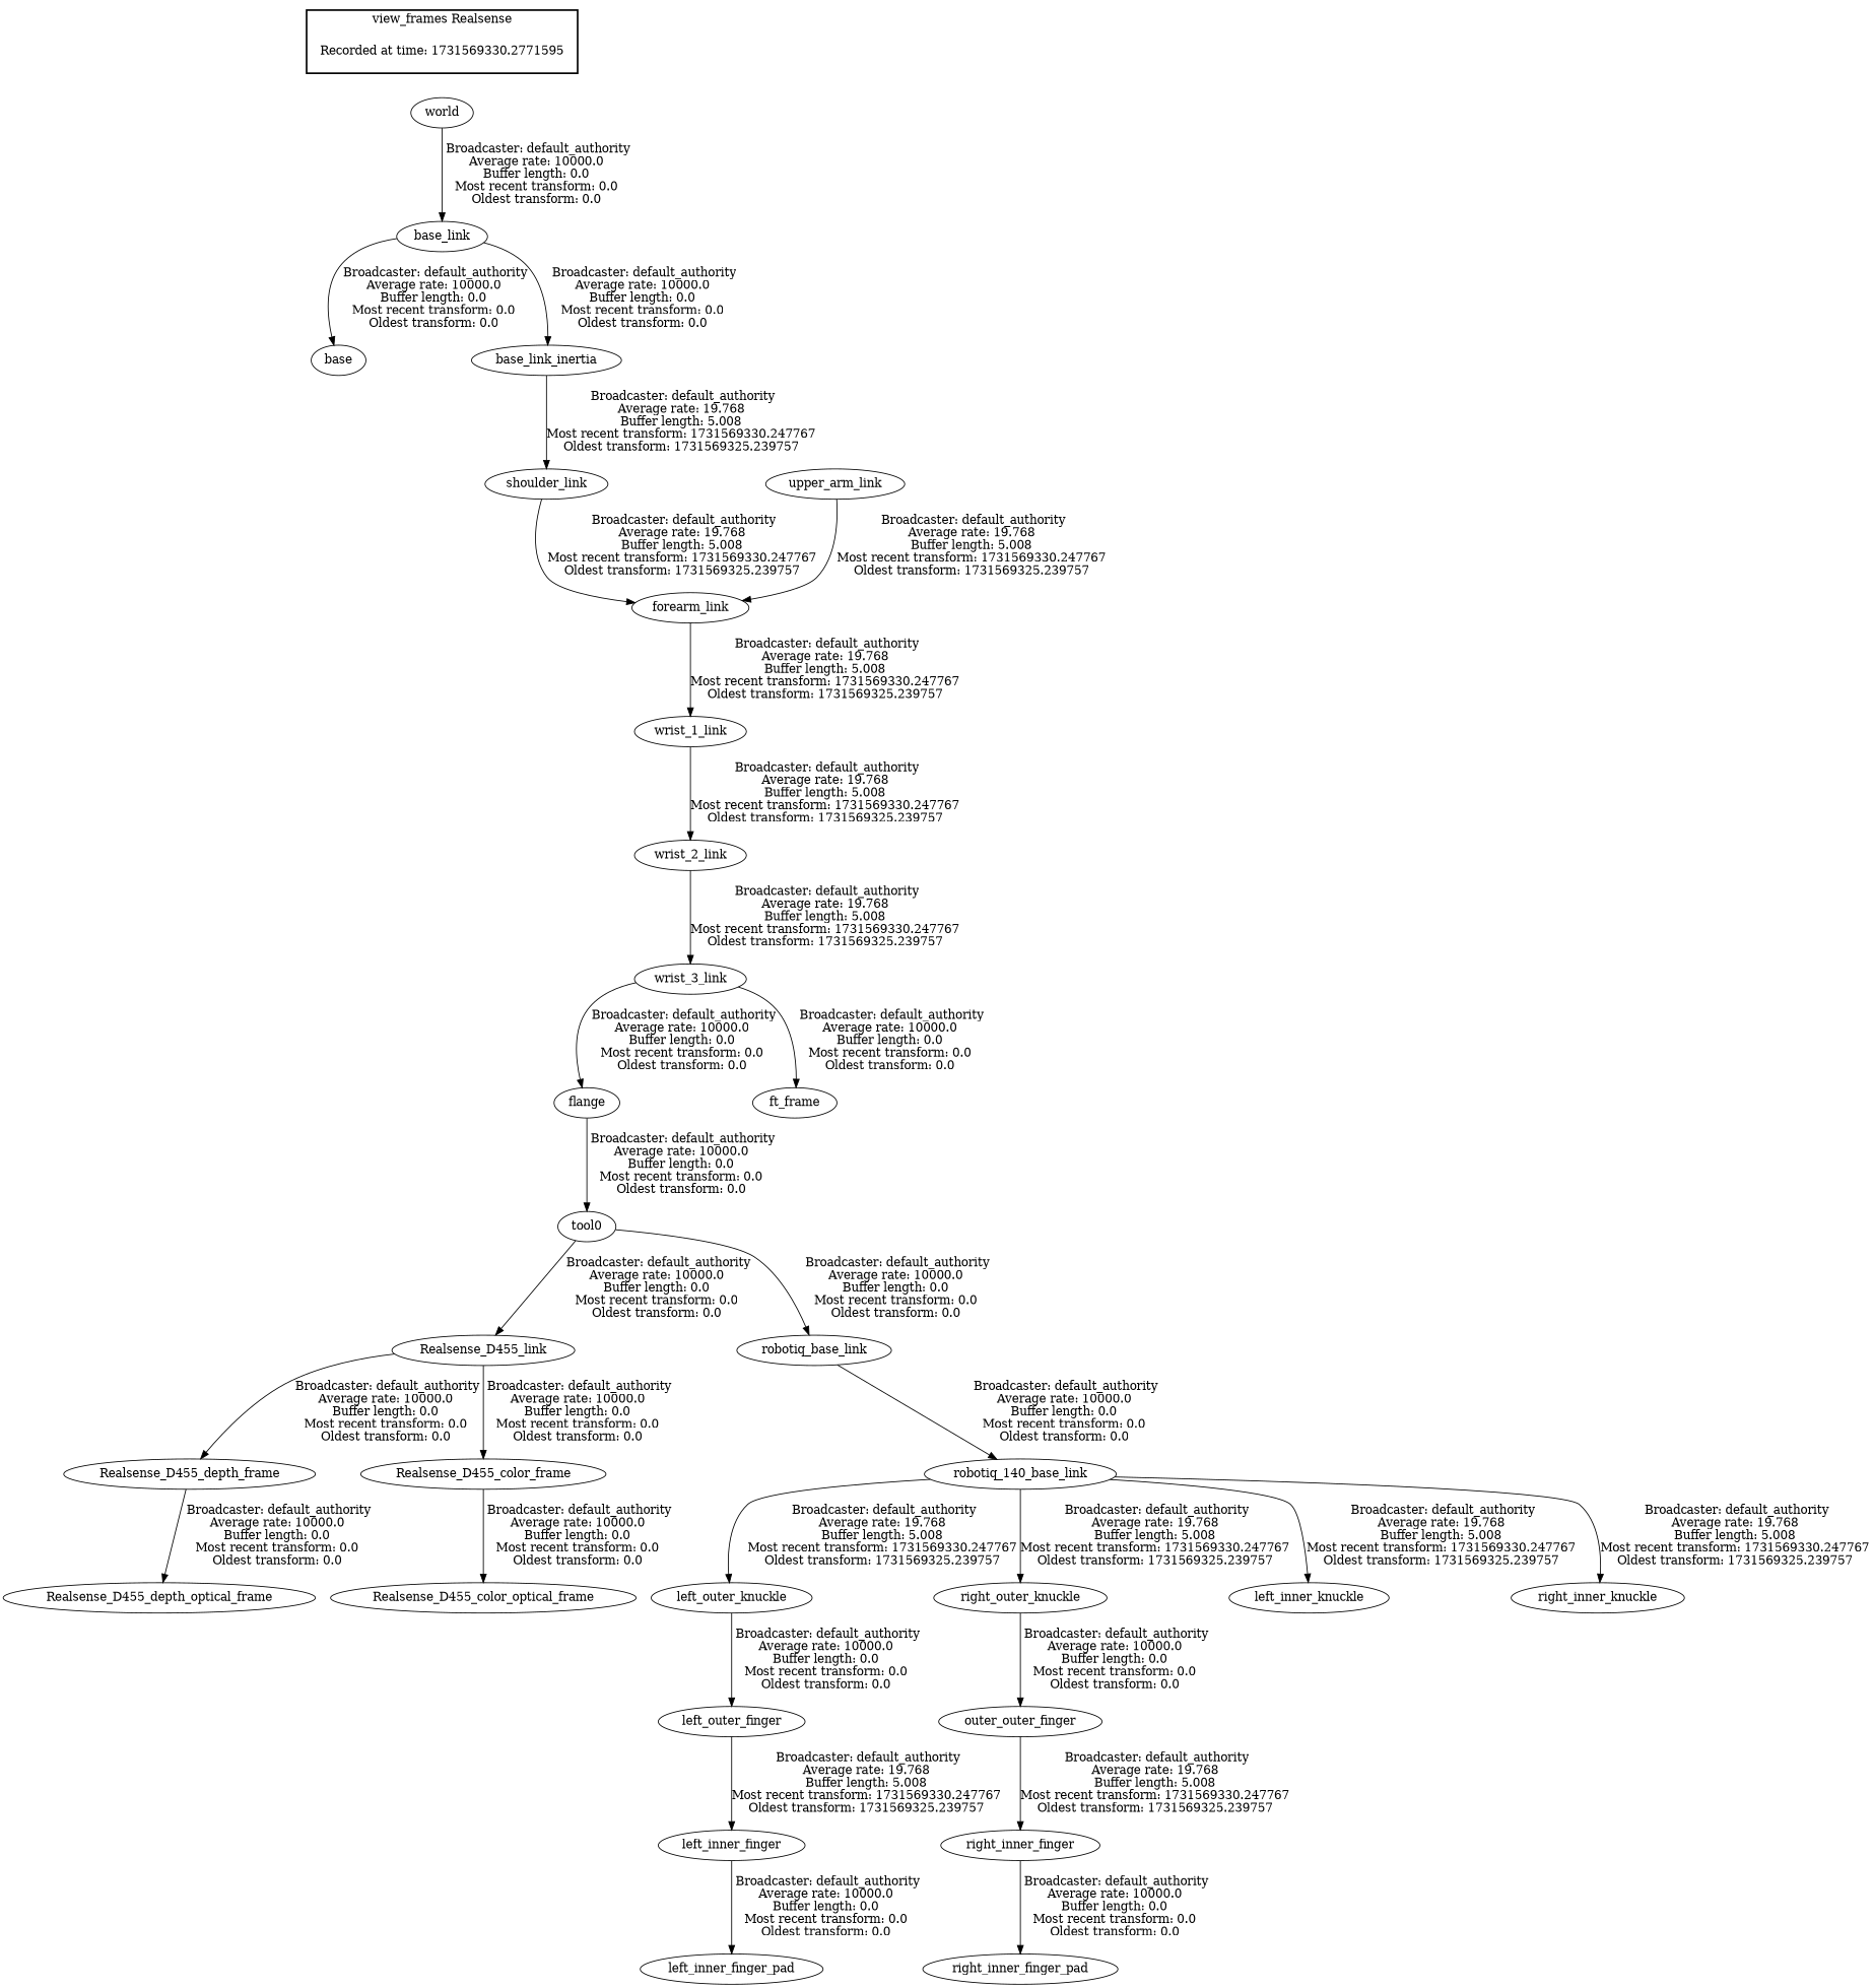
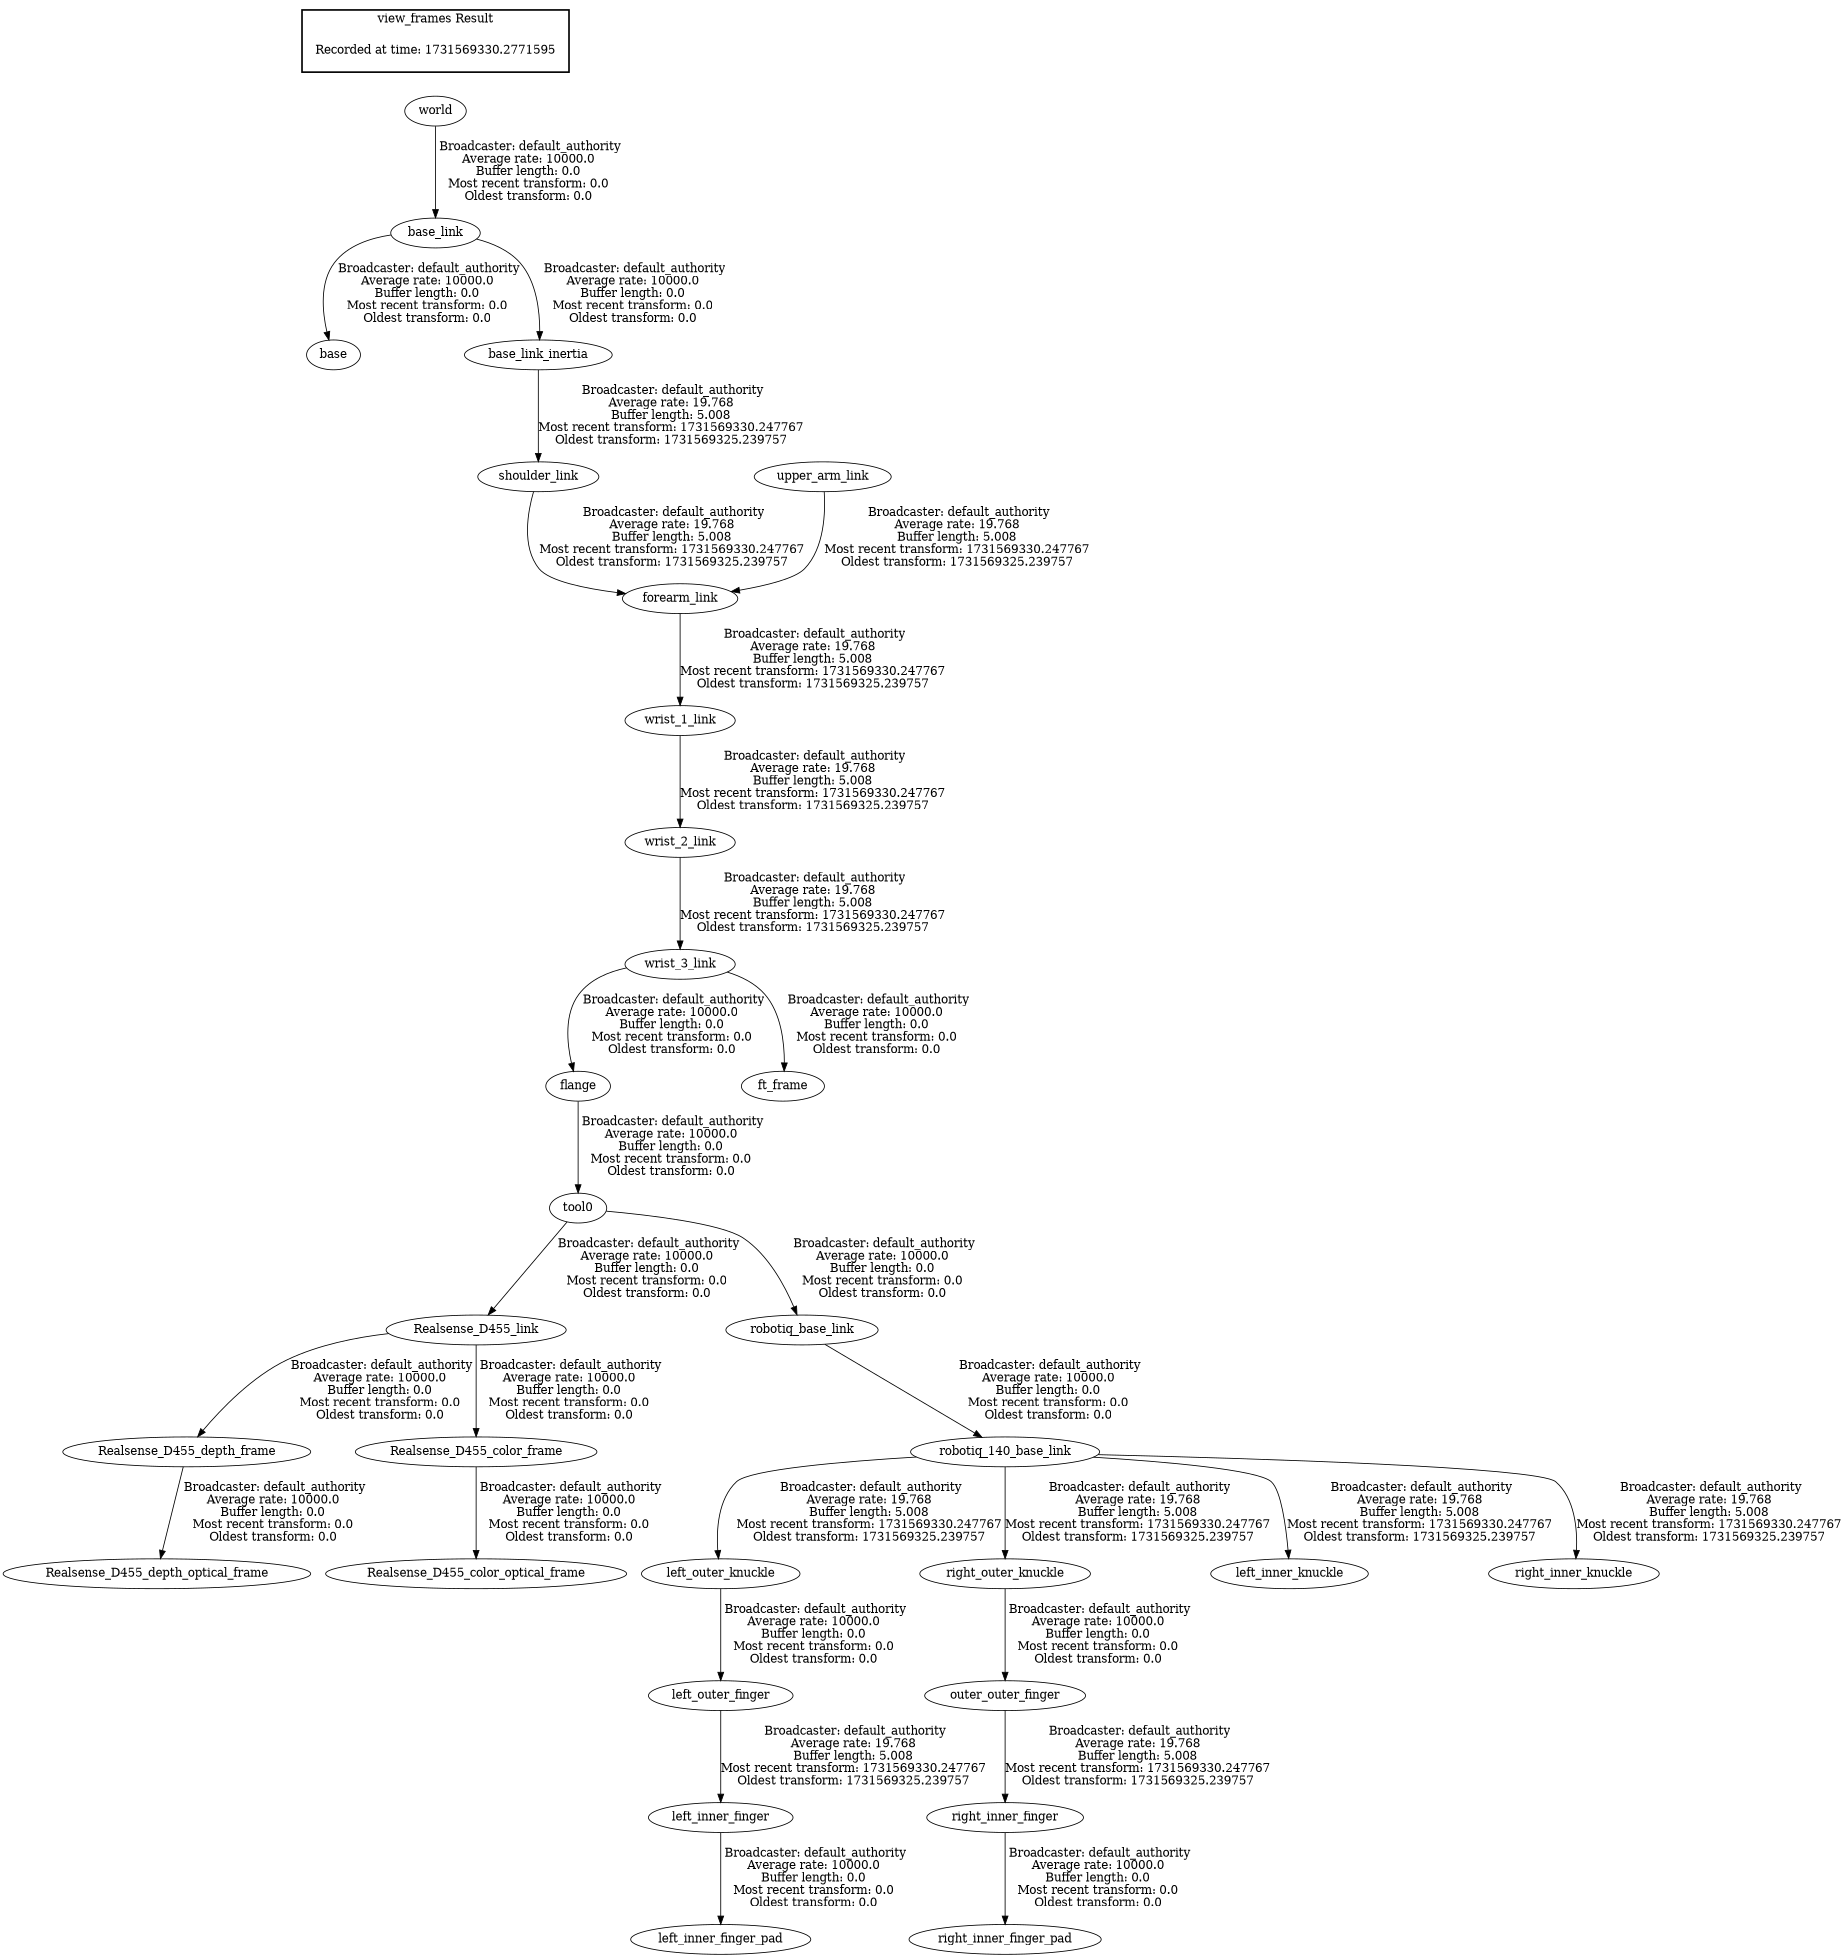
  digraph {
    "Recorded at time: 1731569330.2771595" [shape=plaintext]
    world
    tool0
    Realsense_D455_link
    robotiq_base_link
    Realsense_D455_depth_frame
    Realsense_D455_color_frame
    robotiq_140_base_link
    Realsense_D455_depth_optical_frame
    Realsense_D455_color_optical_frame
    flange
    base_link
    base
    base_link_inertia
    shoulder_link
    forearm_link
    wrist_3_link
    ft_frame
    left_inner_finger
    left_inner_finger_pad
    left_outer_finger
    left_outer_knuckle
    right_outer_knuckle
    left_inner_knuckle
    right_inner_knuckle
    n26 [label=outer_outer_finger]
    right_inner_finger
    right_inner_finger_pad
    wrist_2_link
    upper_arm_link
    wrist_1_link
    subgraph cluster_1 {
      color=black
-     label="view_frames Realsense"
+     label="view_frames Result"
      style=bold
      "Recorded at time: 1731569330.2771595"
    }
    "Recorded at time: 1731569330.2771595" -> world [style=invis]
    world -> base_link [label=" Broadcaster: default_authority\nAverage rate: 10000.0\nBuffer length: 0.0\nMost recent transform: 0.0\nOldest transform: 0.0\n"]
    tool0 -> Realsense_D455_link [label=" Broadcaster: default_authority\nAverage rate: 10000.0\nBuffer length: 0.0\nMost recent transform: 0.0\nOldest transform: 0.0\n"]
    tool0 -> robotiq_base_link [label=" Broadcaster: default_authority\nAverage rate: 10000.0\nBuffer length: 0.0\nMost recent transform: 0.0\nOldest transform: 0.0\n"]
    Realsense_D455_link -> Realsense_D455_depth_frame [label=" Broadcaster: default_authority\nAverage rate: 10000.0\nBuffer length: 0.0\nMost recent transform: 0.0\nOldest transform: 0.0\n"]
    Realsense_D455_link -> Realsense_D455_color_frame [label=" Broadcaster: default_authority\nAverage rate: 10000.0\nBuffer length: 0.0\nMost recent transform: 0.0\nOldest transform: 0.0\n"]
    robotiq_base_link -> robotiq_140_base_link [label=" Broadcaster: default_authority\nAverage rate: 10000.0\nBuffer length: 0.0\nMost recent transform: 0.0\nOldest transform: 0.0\n"]
    Realsense_D455_depth_frame -> Realsense_D455_depth_optical_frame [label=" Broadcaster: default_authority\nAverage rate: 10000.0\nBuffer length: 0.0\nMost recent transform: 0.0\nOldest transform: 0.0\n"]
    Realsense_D455_color_frame -> Realsense_D455_color_optical_frame [label=" Broadcaster: default_authority\nAverage rate: 10000.0\nBuffer length: 0.0\nMost recent transform: 0.0\nOldest transform: 0.0\n"]
    robotiq_140_base_link -> left_outer_knuckle [label=" Broadcaster: default_authority\nAverage rate: 19.768\nBuffer length: 5.008\nMost recent transform: 1731569330.247767\nOldest transform: 1731569325.239757\n"]
    robotiq_140_base_link -> right_outer_knuckle [label=" Broadcaster: default_authority\nAverage rate: 19.768\nBuffer length: 5.008\nMost recent transform: 1731569330.247767\nOldest transform: 1731569325.239757\n"]
    robotiq_140_base_link -> left_inner_knuckle [label=" Broadcaster: default_authority\nAverage rate: 19.768\nBuffer length: 5.008\nMost recent transform: 1731569330.247767\nOldest transform: 1731569325.239757\n"]
    robotiq_140_base_link -> right_inner_knuckle [label=" Broadcaster: default_authority\nAverage rate: 19.768\nBuffer length: 5.008\nMost recent transform: 1731569330.247767\nOldest transform: 1731569325.239757\n"]
    flange -> tool0 [label=" Broadcaster: default_authority\nAverage rate: 10000.0\nBuffer length: 0.0\nMost recent transform: 0.0\nOldest transform: 0.0\n"]
    base_link -> base [label=" Broadcaster: default_authority\nAverage rate: 10000.0\nBuffer length: 0.0\nMost recent transform: 0.0\nOldest transform: 0.0\n"]
    base_link -> base_link_inertia [label=" Broadcaster: default_authority\nAverage rate: 10000.0\nBuffer length: 0.0\nMost recent transform: 0.0\nOldest transform: 0.0\n"]
    base_link_inertia -> shoulder_link [label=" Broadcaster: default_authority\nAverage rate: 19.768\nBuffer length: 5.008\nMost recent transform: 1731569330.247767\nOldest transform: 1731569325.239757\n"]
    shoulder_link -> forearm_link [label=" Broadcaster: default_authority\nAverage rate: 19.768\nBuffer length: 5.008\nMost recent transform: 1731569330.247767\nOldest transform: 1731569325.239757\n"]
    forearm_link -> wrist_1_link [label=" Broadcaster: default_authority\nAverage rate: 19.768\nBuffer length: 5.008\nMost recent transform: 1731569330.247767\nOldest transform: 1731569325.239757\n"]
    wrist_3_link -> flange [label=" Broadcaster: default_authority\nAverage rate: 10000.0\nBuffer length: 0.0\nMost recent transform: 0.0\nOldest transform: 0.0\n"]
    wrist_3_link -> ft_frame [label=" Broadcaster: default_authority\nAverage rate: 10000.0\nBuffer length: 0.0\nMost recent transform: 0.0\nOldest transform: 0.0\n"]
    left_inner_finger -> left_inner_finger_pad [label=" Broadcaster: default_authority\nAverage rate: 10000.0\nBuffer length: 0.0\nMost recent transform: 0.0\nOldest transform: 0.0\n"]
    left_outer_finger -> left_inner_finger [label=" Broadcaster: default_authority\nAverage rate: 19.768\nBuffer length: 5.008\nMost recent transform: 1731569330.247767\nOldest transform: 1731569325.239757\n"]
    left_outer_knuckle -> left_outer_finger [label=" Broadcaster: default_authority\nAverage rate: 10000.0\nBuffer length: 0.0\nMost recent transform: 0.0\nOldest transform: 0.0\n"]
    right_outer_knuckle -> n26 [label=" Broadcaster: default_authority\nAverage rate: 10000.0\nBuffer length: 0.0\nMost recent transform: 0.0\nOldest transform: 0.0\n"]
    n26 -> right_inner_finger [label=" Broadcaster: default_authority\nAverage rate: 19.768\nBuffer length: 5.008\nMost recent transform: 1731569330.247767\nOldest transform: 1731569325.239757\n"]
    right_inner_finger -> right_inner_finger_pad [label=" Broadcaster: default_authority\nAverage rate: 10000.0\nBuffer length: 0.0\nMost recent transform: 0.0\nOldest transform: 0.0\n"]
    wrist_2_link -> wrist_3_link [label=" Broadcaster: default_authority\nAverage rate: 19.768\nBuffer length: 5.008\nMost recent transform: 1731569330.247767\nOldest transform: 1731569325.239757\n"]
    upper_arm_link -> forearm_link [label=" Broadcaster: default_authority\nAverage rate: 19.768\nBuffer length: 5.008\nMost recent transform: 1731569330.247767\nOldest transform: 1731569325.239757\n"]
    wrist_1_link -> wrist_2_link [label=" Broadcaster: default_authority\nAverage rate: 19.768\nBuffer length: 5.008\nMost recent transform: 1731569330.247767\nOldest transform: 1731569325.239757\n"]
  }
